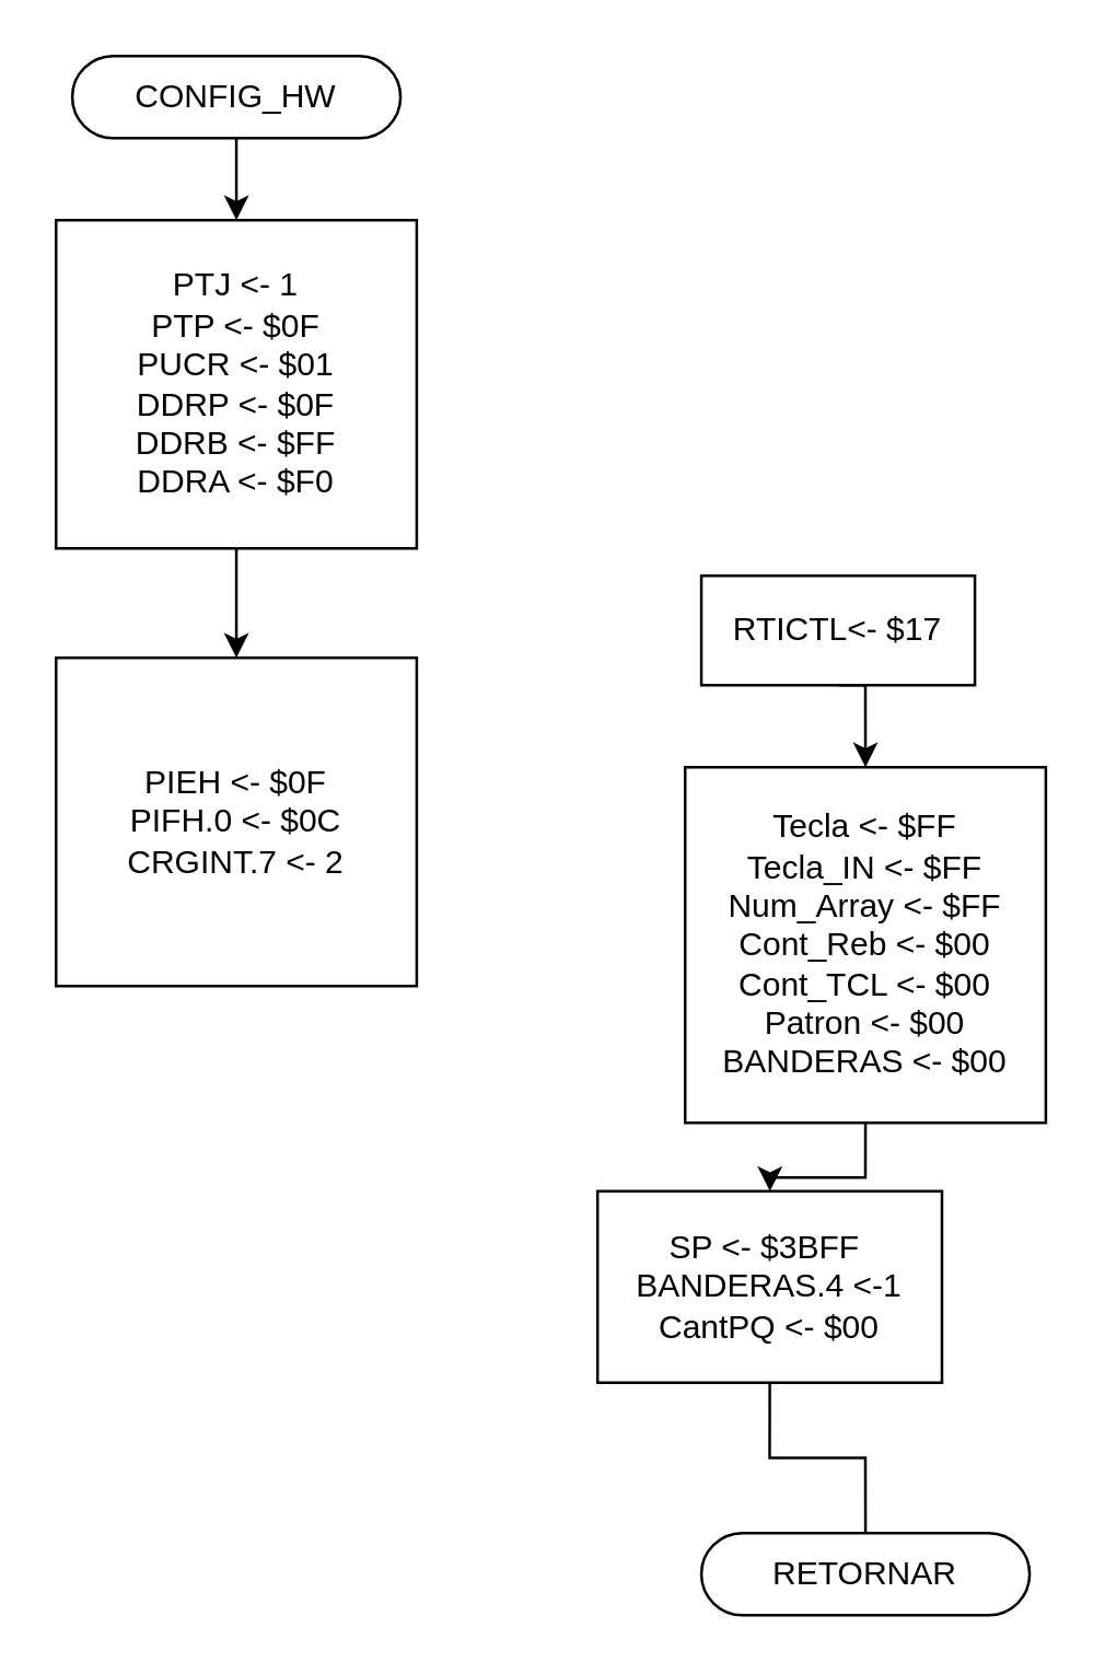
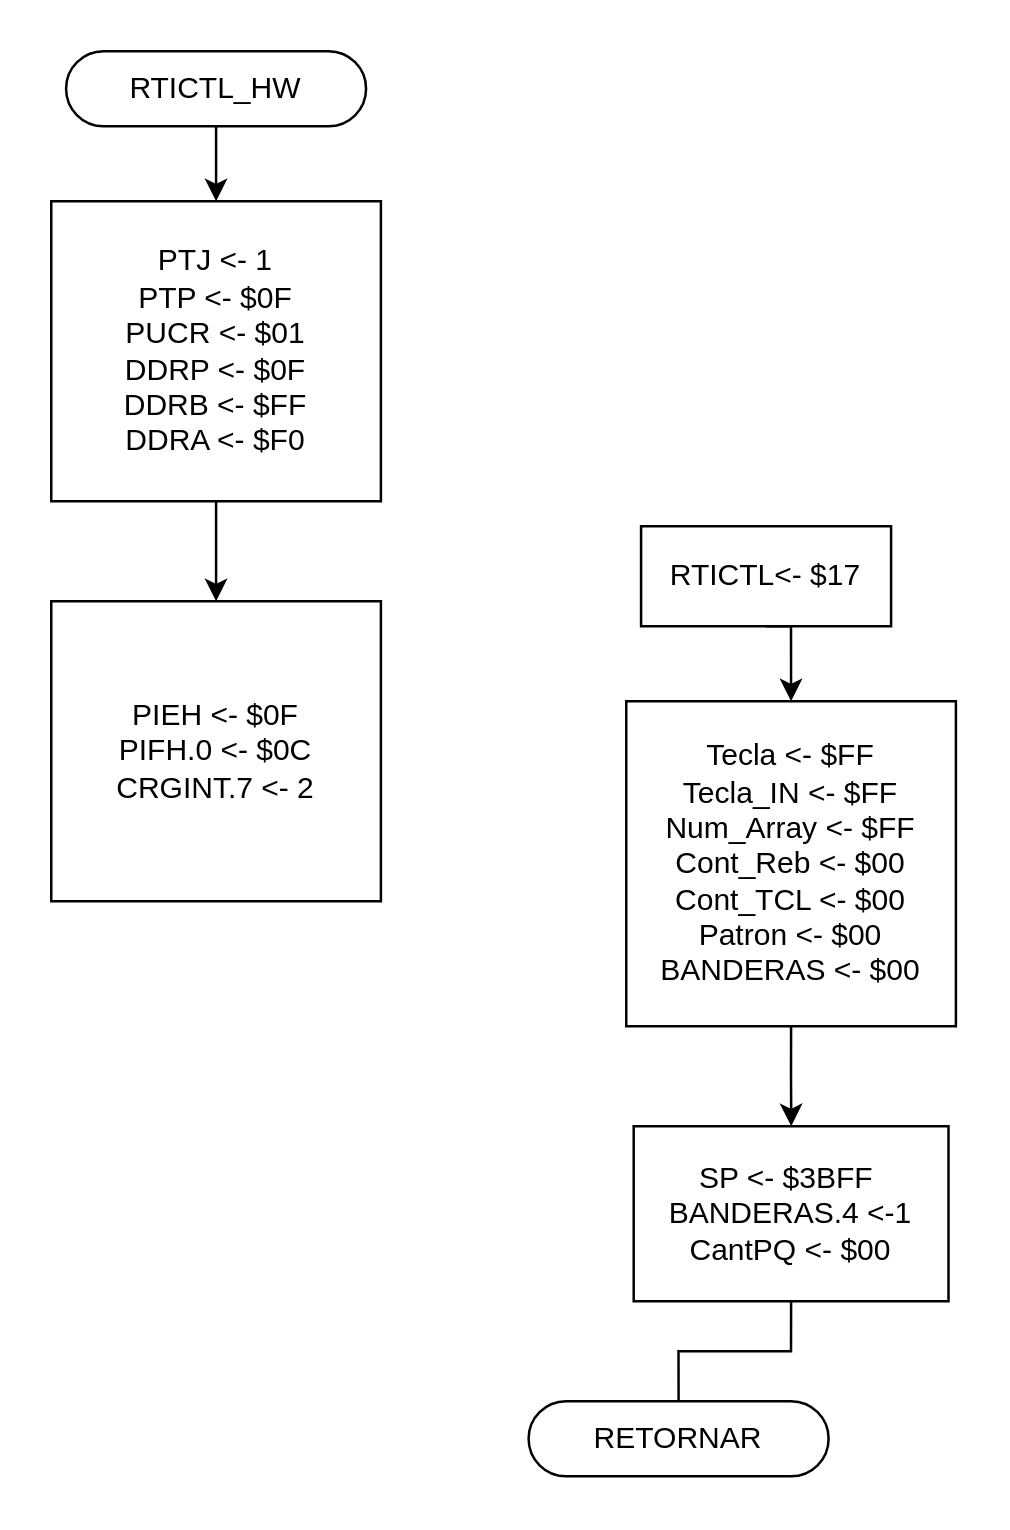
  <mxCell id="0" />
  <mxCell id="1" parent="0" />
  <mxCell id="2" style="edgeStyle=orthogonalEdgeStyle;rounded=0;orthogonalLoop=1;jettySize=auto;html=1;exitX=0.5;exitY=1;exitDx=0;exitDy=0;entryX=0.5;entryY=0;entryDx=0;entryDy=0;" parent="1" source="3" target="5" edge="1"><mxGeometry relative="1" as="geometry" /></mxCell>
- <mxCell id="3" value="CONFIG_HW" style="rounded=1;whiteSpace=wrap;html=1;fontSize=12;glass=0;strokeWidth=1;shadow=0;arcSize=50;" parent="1" vertex="1"><mxGeometry x="25.93" y="20" width="120" height="30" as="geometry" /></mxCell>
+ <mxCell id="3" value="RTICTL_HW" style="rounded=1;whiteSpace=wrap;html=1;fontSize=12;glass=0;strokeWidth=1;shadow=0;arcSize=50;" parent="1" vertex="1"><mxGeometry x="25.93" y="20" width="120" height="30" as="geometry" /></mxCell>
  <mxCell id="4" style="edgeStyle=orthogonalEdgeStyle;rounded=0;orthogonalLoop=1;jettySize=auto;html=1;exitX=0.5;exitY=1;exitDx=0;exitDy=0;entryX=0.5;entryY=0;entryDx=0;entryDy=0;" parent="1" source="5" target="12" edge="1"><mxGeometry relative="1" as="geometry" /></mxCell>
  <mxCell id="5" value="PTJ &amp;lt;- 1&lt;br&gt;PTP &amp;lt;- $0F&lt;br&gt;PUCR &amp;lt;- $01&lt;br&gt;DDRP &amp;lt;- $0F&lt;br&gt;DDRB &amp;lt;- $FF&lt;br&gt;DDRA &amp;lt;- $F0" style="rounded=0;whiteSpace=wrap;html=1;" parent="1" vertex="1"><mxGeometry x="20" y="80" width="131.86" height="120" as="geometry" /></mxCell>
  <mxCell id="6" style="edgeStyle=orthogonalEdgeStyle;rounded=0;orthogonalLoop=1;jettySize=auto;html=1;exitX=0.5;exitY=1;exitDx=0;exitDy=0;entryX=0.5;entryY=0;entryDx=0;entryDy=0;" parent="1" source="7" target="9" edge="1"><mxGeometry relative="1" as="geometry" /></mxCell>
  <mxCell id="7" value="&lt;span&gt;RTICTL&amp;lt;- $17&lt;/span&gt;" style="rounded=0;whiteSpace=wrap;html=1;" parent="1" vertex="1"><mxGeometry x="255.93" y="210" width="100" height="40" as="geometry" /></mxCell>
  <mxCell id="8" style="edgeStyle=orthogonalEdgeStyle;rounded=0;orthogonalLoop=1;jettySize=auto;html=1;exitX=0.5;exitY=1;exitDx=0;exitDy=0;" parent="1" source="9" target="11" edge="1"><mxGeometry relative="1" as="geometry" /></mxCell>
  <mxCell id="9" value="Tecla &amp;lt;- $FF&lt;br&gt;Tecla_IN &amp;lt;- $FF&lt;br&gt;Num_Array &amp;lt;- $FF&lt;br&gt;Cont_Reb &amp;lt;- $00&lt;br&gt;Cont_TCL &amp;lt;- $00&lt;br&gt;Patron &amp;lt;- $00&lt;br&gt;BANDERAS &amp;lt;- $00" style="rounded=0;whiteSpace=wrap;html=1;" parent="1" vertex="1"><mxGeometry x="250" y="280" width="131.86" height="130" as="geometry" /></mxCell>
  <mxCell id="10" style="edgeStyle=orthogonalEdgeStyle;rounded=0;orthogonalLoop=1;jettySize=auto;html=1;exitX=0.5;exitY=1;exitDx=0;exitDy=0;entryX=0.5;entryY=0;entryDx=0;entryDy=0;endArrow=none;" edge="1" parent="1" source="11" target="13"><mxGeometry relative="1" as="geometry" /></mxCell>
- <mxCell id="11" value="&lt;span&gt;SP &amp;lt;-&amp;nbsp;$3BFF&amp;nbsp;&lt;br&gt;BANDERAS.4 &amp;lt;-1&lt;br&gt;CantPQ &amp;lt;- $00&lt;br&gt;&lt;/span&gt;" style="rounded=0;whiteSpace=wrap;html=1;" parent="1" vertex="1"><mxGeometry x="217.98" y="435" width="125.92" height="70" as="geometry" /></mxCell>
+ <mxCell id="11" value="&lt;span&gt;SP &amp;lt;-&amp;nbsp;$3BFF&amp;nbsp;&lt;br&gt;BANDERAS.4 &amp;lt;-1&lt;br&gt;CantPQ &amp;lt;- $00&lt;br&gt;&lt;/span&gt;" style="rounded=0;whiteSpace=wrap;html=1;" parent="1" vertex="1"><mxGeometry x="252.98" y="450" width="125.92" height="70" as="geometry" /></mxCell>
  <mxCell id="12" value="PIEH &amp;lt;- $0F&lt;br&gt;PIFH.0 &amp;lt;- $0C&lt;span&gt;&lt;br&gt;CRGINT.7 &amp;lt;- 2&lt;/span&gt;" style="rounded=0;whiteSpace=wrap;html=1;" parent="1" vertex="1"><mxGeometry x="20" y="240" width="131.86" height="120" as="geometry" /></mxCell>
- <mxCell id="13" value="RETORNAR" style="rounded=1;whiteSpace=wrap;html=1;fontSize=12;glass=0;strokeWidth=1;shadow=0;arcSize=50;" vertex="1" parent="1"><mxGeometry x="255.94" y="560" width="120" height="30" as="geometry" /></mxCell>
+ <mxCell id="13" value="RETORNAR" style="rounded=1;whiteSpace=wrap;html=1;fontSize=12;glass=0;strokeWidth=1;shadow=0;arcSize=50;" vertex="1" parent="1"><mxGeometry x="210.94" y="560" width="120" height="30" as="geometry" /></mxCell>
